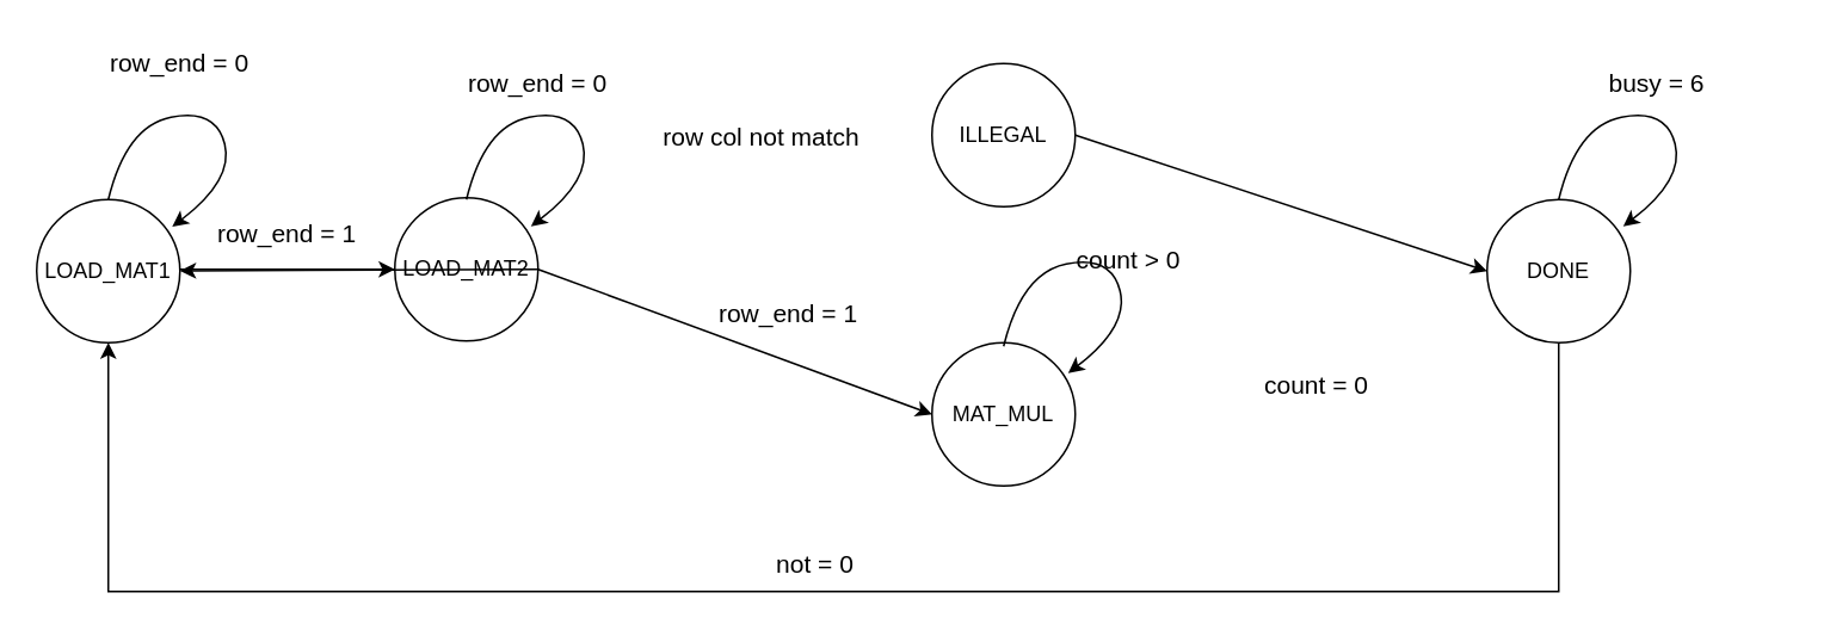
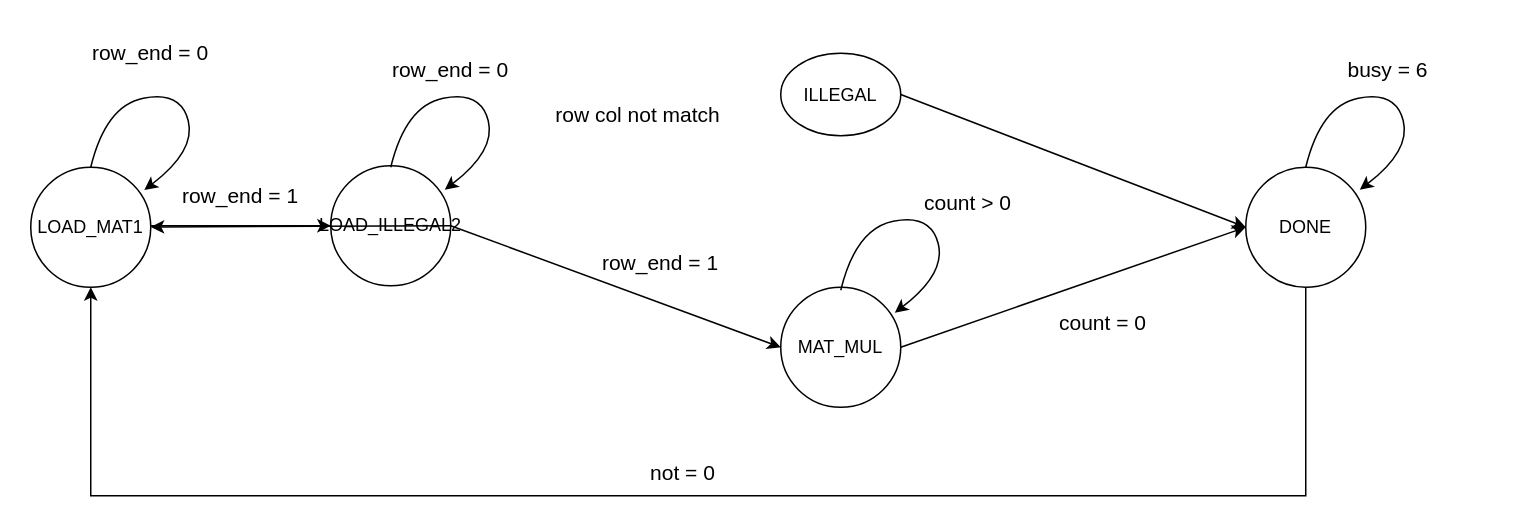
  <mxCell id="0" />
  <mxCell id="1" parent="0" />
  <mxCell id="2" value="LOAD_MAT1" style="ellipse;whiteSpace=wrap;html=1;aspect=fixed;" parent="1" vertex="1"><mxGeometry x="20" y="111" width="80" height="80" as="geometry" /></mxCell>
- <mxCell id="3" value="LOAD_MAT2" style="ellipse;whiteSpace=wrap;html=1;aspect=fixed;" parent="1" vertex="1"><mxGeometry x="220" y="110" width="80" height="80" as="geometry" /></mxCell>
+ <mxCell id="3" value="LOAD_ILLEGAL2" style="ellipse;whiteSpace=wrap;html=1;aspect=fixed;" parent="1" vertex="1"><mxGeometry x="220" y="110" width="80" height="80" as="geometry" /></mxCell>
  <mxCell id="4" value="" style="endArrow=classic;html=1;rounded=0;exitX=1;exitY=0.5;exitDx=0;exitDy=0;entryX=0;entryY=0.5;entryDx=0;entryDy=0;" parent="1" target="3" edge="1"><mxGeometry width="50" height="50" relative="1" as="geometry"><mxPoint x="100" y="150" as="sourcePoint" /><mxPoint x="320" y="180" as="targetPoint" /></mxGeometry></mxCell>
  <mxCell id="5" value="MAT_MUL" style="ellipse;whiteSpace=wrap;html=1;aspect=fixed;" parent="1" vertex="1"><mxGeometry x="520" y="191" width="80" height="80" as="geometry" /></mxCell>
  <mxCell id="6" value="" style="endArrow=classic;html=1;rounded=0;exitX=1;exitY=0.5;exitDx=0;exitDy=0;entryX=0;entryY=0.5;entryDx=0;entryDy=0;" parent="1" source="3" target="5" edge="1"><mxGeometry width="50" height="50" relative="1" as="geometry"><mxPoint x="300" y="150" as="sourcePoint" /><mxPoint x="420" y="150" as="targetPoint" /></mxGeometry></mxCell>
  <mxCell id="7" style="edgeStyle=orthogonalEdgeStyle;rounded=0;orthogonalLoop=1;jettySize=auto;html=1;exitX=0.5;exitY=1;exitDx=0;exitDy=0;entryX=0.5;entryY=1;entryDx=0;entryDy=0;" parent="1" source="8" target="2" edge="1"><mxGeometry relative="1" as="geometry"><Array as="points"><mxPoint x="870" y="330" /><mxPoint x="60" y="330" /></Array></mxGeometry></mxCell>
  <mxCell id="8" value="DONE" style="ellipse;whiteSpace=wrap;html=1;aspect=fixed;" parent="1" vertex="1"><mxGeometry x="830" y="111" width="80" height="80" as="geometry" /></mxCell>
  <mxCell id="9" value="" style="endArrow=classic;html=1;rounded=0;exitX=1;exitY=0.5;exitDx=0;exitDy=0;entryX=0;entryY=0.5;entryDx=0;entryDy=0;" parent="1" source="11" target="8" edge="1"><mxGeometry width="50" height="50" relative="1" as="geometry"><mxPoint x="840" y="189" as="sourcePoint" /><mxPoint x="670" y="20" as="targetPoint" /></mxGeometry></mxCell>
  <mxCell id="10" value="" style="endArrow=classic;html=1;rounded=0;exitX=1;exitY=0.5;exitDx=0;exitDy=0;" parent="1" source="3" target="2" edge="1"><mxGeometry width="50" height="50" relative="1" as="geometry"><mxPoint x="270" y="200" as="sourcePoint" /><mxPoint x="60" y="250" as="targetPoint" /></mxGeometry></mxCell>
- <mxCell id="11" value="ILLEGAL" style="ellipse;whiteSpace=wrap;html=1;aspect=fixed;" parent="1" vertex="1"><mxGeometry x="520" y="35" width="80" height="80" as="geometry" /></mxCell>
+ <mxCell id="11" value="ILLEGAL" style="ellipse;whiteSpace=wrap;html=1;aspect=fixed;" parent="1" vertex="1"><mxGeometry x="520" y="35" width="80" height="55" as="geometry" /></mxCell>
  <mxCell id="12" value="" style="curved=1;endArrow=classic;html=1;rounded=0;exitX=0.5;exitY=0;exitDx=0;exitDy=0;entryX=0.946;entryY=0.19;entryDx=0;entryDy=0;entryPerimeter=0;strokeColor=default;flowAnimation=0;" parent="1" source="2" target="2" edge="1"><mxGeometry width="50" height="50" relative="1" as="geometry"><mxPoint x="70" y="110" as="sourcePoint" /><mxPoint x="120" y="60" as="targetPoint" /><Array as="points"><mxPoint x="70" y="70" /><mxPoint x="120" y="60" /><mxPoint x="130" y="100" /></Array></mxGeometry></mxCell>
  <mxCell id="13" value="" style="curved=1;endArrow=classic;html=1;rounded=0;exitX=0.5;exitY=0;exitDx=0;exitDy=0;entryX=0.946;entryY=0.19;entryDx=0;entryDy=0;entryPerimeter=0;strokeColor=default;flowAnimation=0;" parent="1" edge="1"><mxGeometry width="50" height="50" relative="1" as="geometry"><mxPoint x="260" y="111" as="sourcePoint" /><mxPoint x="296" y="126" as="targetPoint" /><Array as="points"><mxPoint x="270" y="70" /><mxPoint x="320" y="60" /><mxPoint x="330" y="100" /></Array></mxGeometry></mxCell>
+ <mxCell id="14" value="" style="endArrow=classic;html=1;rounded=0;exitX=1;exitY=0.5;exitDx=0;exitDy=0;entryX=0;entryY=0.5;entryDx=0;entryDy=0;" parent="1" source="5" target="8" edge="1"><mxGeometry width="50" height="50" relative="1" as="geometry"><mxPoint x="700" y="230" as="sourcePoint" /><mxPoint x="840" y="161" as="targetPoint" /></mxGeometry></mxCell>
  <mxCell id="15" value="" style="curved=1;endArrow=classic;html=1;rounded=0;exitX=0.5;exitY=0;exitDx=0;exitDy=0;entryX=0.946;entryY=0.19;entryDx=0;entryDy=0;entryPerimeter=0;strokeColor=default;flowAnimation=0;" parent="1" edge="1"><mxGeometry width="50" height="50" relative="1" as="geometry"><mxPoint x="560" y="193" as="sourcePoint" /><mxPoint x="596" y="208" as="targetPoint" /><Array as="points"><mxPoint x="570" y="152" /><mxPoint x="620" y="142" /><mxPoint x="630" y="182" /></Array></mxGeometry></mxCell>
  <mxCell id="16" value="" style="curved=1;endArrow=classic;html=1;rounded=0;exitX=0.5;exitY=0;exitDx=0;exitDy=0;entryX=0.946;entryY=0.19;entryDx=0;entryDy=0;entryPerimeter=0;strokeColor=default;flowAnimation=0;" parent="1" edge="1"><mxGeometry width="50" height="50" relative="1" as="geometry"><mxPoint x="870" y="111" as="sourcePoint" /><mxPoint x="906" y="126" as="targetPoint" /><Array as="points"><mxPoint x="880" y="70" /><mxPoint x="930" y="60" /><mxPoint x="940" y="100" /></Array></mxGeometry></mxCell>
  <mxCell id="17" value="&lt;font style=&quot;font-size: 14px;&quot;&gt;row_end = 1&lt;/font&gt;" style="text;html=1;align=center;verticalAlign=middle;whiteSpace=wrap;rounded=0;" parent="1" vertex="1"><mxGeometry x="120" y="115" width="80" height="30" as="geometry" /></mxCell>
  <mxCell id="18" value="&lt;font style=&quot;font-size: 14px;&quot;&gt;row_end = 0&lt;/font&gt;" style="text;html=1;align=center;verticalAlign=middle;whiteSpace=wrap;rounded=0;" parent="1" vertex="1"><mxGeometry x="60" y="20" width="80" height="30" as="geometry" /></mxCell>
  <mxCell id="19" value="&lt;font style=&quot;font-size: 14px;&quot;&gt;row_end = 0&lt;/font&gt;" style="text;html=1;align=center;verticalAlign=middle;whiteSpace=wrap;rounded=0;" parent="1" vertex="1"><mxGeometry x="260" y="31" width="80" height="30" as="geometry" /></mxCell>
  <mxCell id="20" value="&lt;font style=&quot;font-size: 14px;&quot;&gt;row_end = 1&lt;/font&gt;" style="text;html=1;align=center;verticalAlign=middle;whiteSpace=wrap;rounded=0;" parent="1" vertex="1"><mxGeometry x="400" y="160" width="80" height="30" as="geometry" /></mxCell>
  <mxCell id="21" value="&lt;font style=&quot;font-size: 14px;&quot;&gt;row col not match&lt;/font&gt;" style="text;html=1;align=center;verticalAlign=middle;whiteSpace=wrap;rounded=0;" parent="1" vertex="1"><mxGeometry x="350" y="61" width="150" height="30" as="geometry" /></mxCell>
- <mxCell id="22" value="&lt;span style=&quot;font-size: 14px;&quot;&gt;count &amp;gt; 0&lt;/span&gt;" style="text;html=1;align=center;verticalAlign=middle;whiteSpace=wrap;rounded=0;" vertex="1" parent="1"><mxGeometry x="555" y="130" width="150" height="30" as="geometry" /></mxCell>
+ <mxCell id="22" value="&lt;span style=&quot;font-size: 14px;&quot;&gt;count &amp;gt; 0&lt;/span&gt;" style="text;html=1;align=center;verticalAlign=middle;whiteSpace=wrap;rounded=0;" vertex="1" parent="1"><mxGeometry x="570" y="120" width="150" height="30" as="geometry" /></mxCell>
  <mxCell id="23" value="&lt;span style=&quot;font-size: 14px;&quot;&gt;count = 0&lt;/span&gt;" style="text;html=1;align=center;verticalAlign=middle;whiteSpace=wrap;rounded=0;" vertex="1" parent="1"><mxGeometry x="660" y="200" width="150" height="30" as="geometry" /></mxCell>
  <mxCell id="24" value="&lt;span style=&quot;font-size: 14px;&quot;&gt;busy = 6&lt;/span&gt;" style="text;html=1;align=center;verticalAlign=middle;whiteSpace=wrap;rounded=0;" vertex="1" parent="1"><mxGeometry x="850" y="31" width="150" height="30" as="geometry" /></mxCell>
  <mxCell id="25" value="&lt;span style=&quot;font-size: 14px;&quot;&gt;not = 0&lt;/span&gt;" style="text;html=1;align=center;verticalAlign=middle;whiteSpace=wrap;rounded=0;" vertex="1" parent="1"><mxGeometry x="380" y="300" width="150" height="30" as="geometry" /></mxCell>
